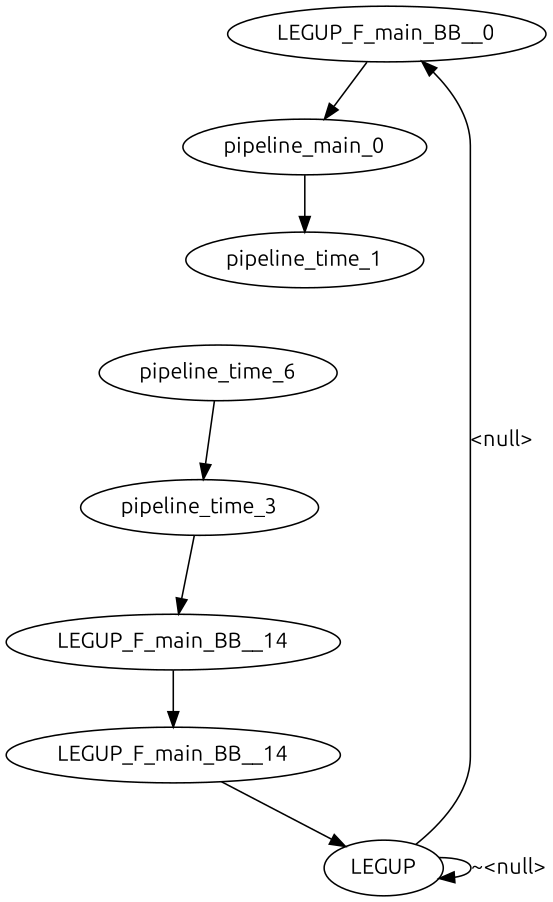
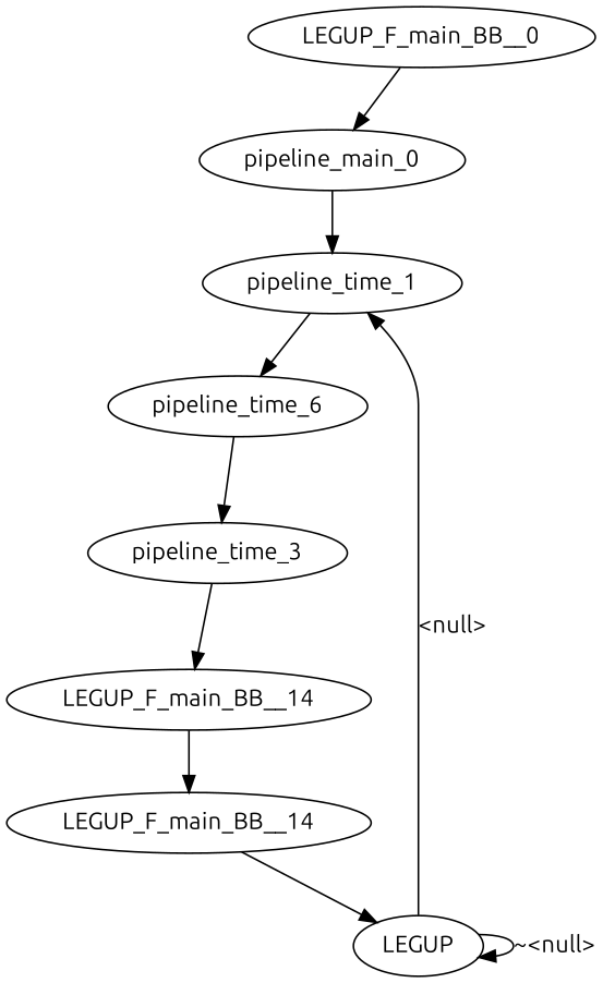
  digraph {
    fontname=Ubuntu
    node [fontname=Ubuntu]
    edge [fontname=Ubuntu]
    n1 [label=LEGUP_F_main_BB__0]
    n2 [label=pipeline_main_0]
    n3 [label=pipeline_time_1]
    n4 [label=LEGUP]
    n5 [label=pipeline_time_6]
    n6 [label=pipeline_time_3]
    n7 [label=LEGUP_F_main_BB__14]
    n8 [label=LEGUP_F_main_BB__14]
    n1 -> n2
    n2 -> n3
-   n4 -> n1 [label="<null>"]
+   n3 -> n5
+   n4 -> n3 [label="<null>"]
    n4 -> n4 [label="~<null>"]
    n5 -> n6
    n6 -> n7
    n7 -> n8
    n8 -> n4
  }
